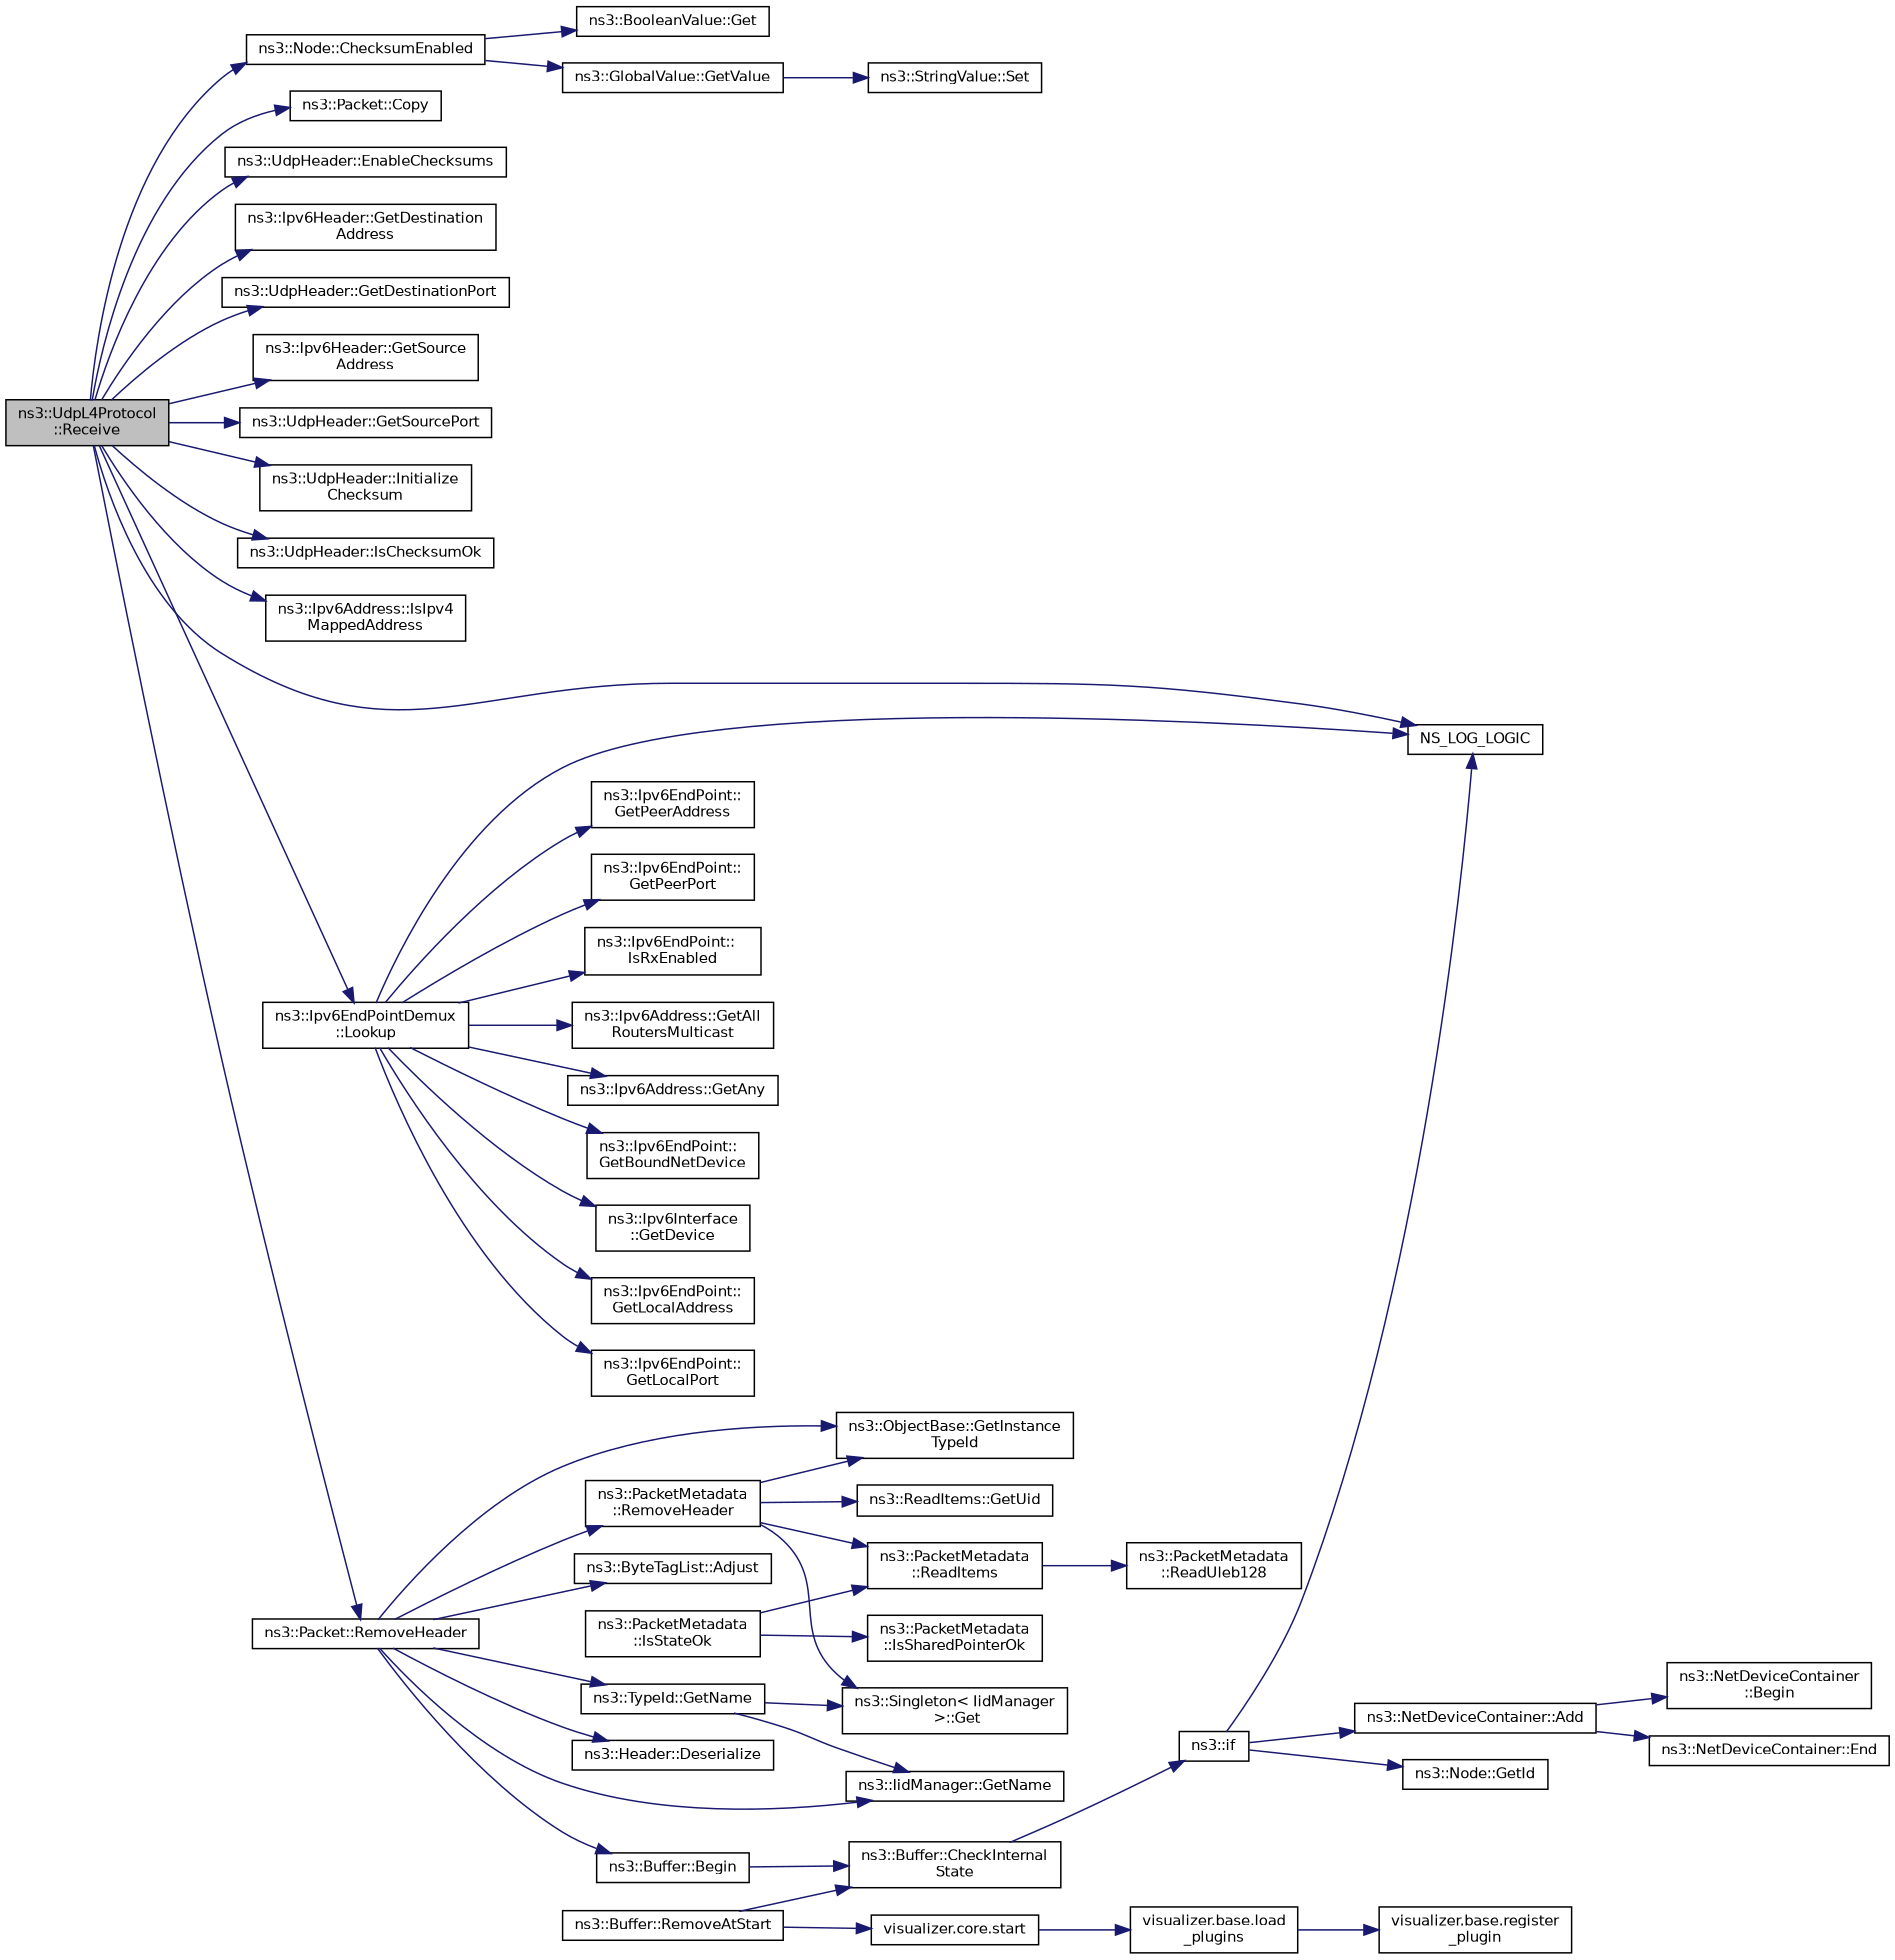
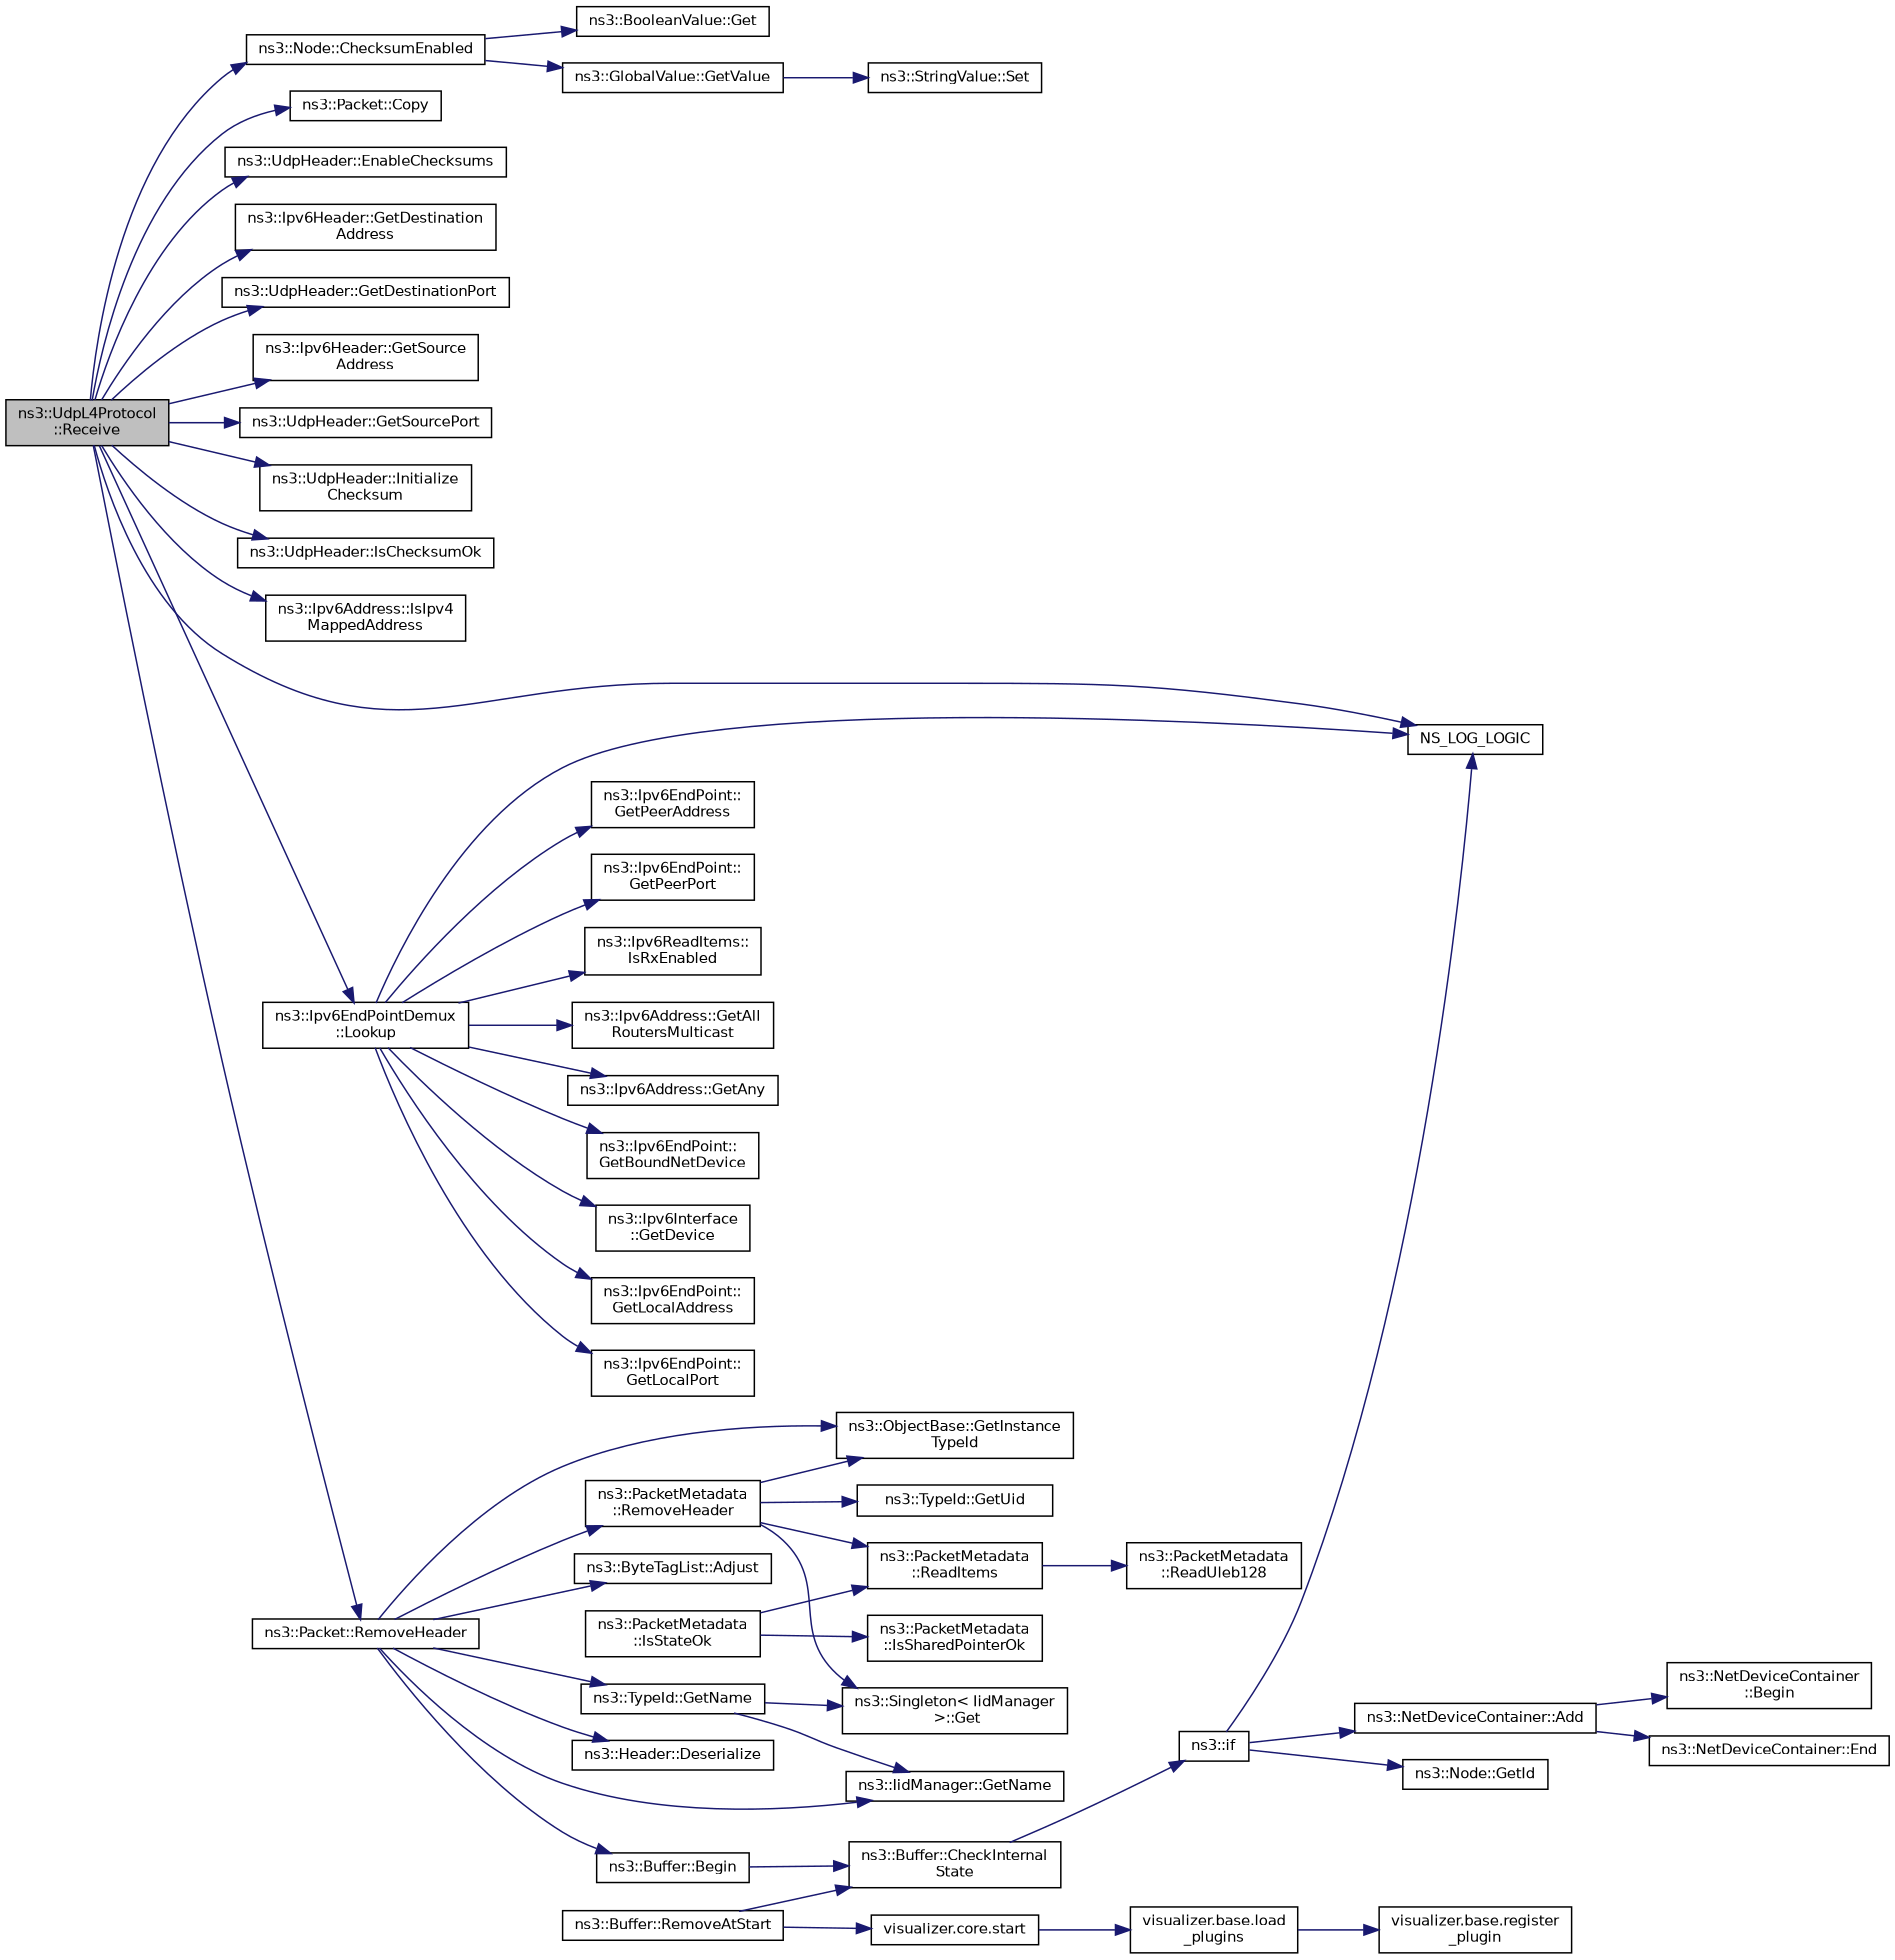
  digraph {
    fontname="DejaVu Sans"
    rankdir=LR
    node [color=black fillcolor=white fontname="DejaVu Sans" fontsize=10 shape=record style=filled]
    edge [color=midnightblue fontname="DejaVu Sans" fontsize=10 labelfontname=Helvetica labelfontsize=10 style=solid]
    n1 [fillcolor=grey75 fontcolor=black height=0.2 label="ns3::UdpL4Protocol\l::Receive" width=0.4]
    n2 [height=0.2 label="ns3::Node::ChecksumEnabled" width=0.4]
    n3 [height=0.2 label="ns3::Packet::Copy" width=0.4]
    n4 [height=0.2 label="ns3::UdpHeader::EnableChecksums" width=0.4]
    n5 [height=0.2 label="ns3::Ipv6Header::GetDestination\lAddress" width=0.4]
    n6 [height=0.2 label="ns3::UdpHeader::GetDestinationPort" width=0.4]
    n7 [height=0.2 label="ns3::Ipv6Header::GetSource\lAddress" width=0.4]
    n8 [height=0.2 label="ns3::UdpHeader::GetSourcePort" width=0.4]
    n9 [height=0.2 label="ns3::UdpHeader::Initialize\lChecksum" width=0.4]
    n10 [height=0.2 label="ns3::UdpHeader::IsChecksumOk" width=0.4]
    n11 [height=0.2 label="ns3::Ipv6Address::IsIpv4\lMappedAddress" width=0.4]
    n12 [height=0.2 label="ns3::Ipv6EndPointDemux\l::Lookup" width=0.4]
    n13 [height=0.2 label=NS_LOG_LOGIC width=0.4]
    n14 [height=0.2 label="ns3::Packet::RemoveHeader" width=0.4]
    n15 [height=0.2 label="ns3::BooleanValue::Get" width=0.4]
    n16 [height=0.2 label="ns3::GlobalValue::GetValue" width=0.4]
    n17 [height=0.2 label="ns3::Ipv6Address::GetAll\lRoutersMulticast" width=0.4]
    n18 [height=0.2 label="ns3::Ipv6Address::GetAny" width=0.4]
    n19 [height=0.2 label="ns3::Ipv6EndPoint::\lGetBoundNetDevice" width=0.4]
    n20 [height=0.2 label="ns3::Ipv6Interface\l::GetDevice" width=0.4]
    n21 [height=0.2 label="ns3::Ipv6EndPoint::\lGetLocalAddress" width=0.4]
    n22 [height=0.2 label="ns3::Ipv6EndPoint::\lGetLocalPort" width=0.4]
    n23 [height=0.2 label="ns3::Ipv6EndPoint::\lGetPeerAddress" width=0.4]
    n24 [height=0.2 label="ns3::Ipv6EndPoint::\lGetPeerPort" width=0.4]
-   n25 [height=0.2 label="ns3::Ipv6EndPoint::\lIsRxEnabled" width=0.4]
+   n25 [height=0.2 label="ns3::Ipv6ReadItems::\lIsRxEnabled" width=0.4]
    n26 [height=0.2 label="ns3::ByteTagList::Adjust" width=0.4]
    n27 [height=0.2 label="ns3::Buffer::Begin" width=0.4]
    n28 [height=0.2 label="ns3::Header::Deserialize" width=0.4]
    n29 [height=0.2 label="ns3::ObjectBase::GetInstance\lTypeId" width=0.4]
    n30 [height=0.2 label="ns3::TypeId::GetName" width=0.4]
    n31 [height=0.2 label="ns3::PacketMetadata\l::RemoveHeader" width=0.4]
    n32 [height=0.2 label="ns3::IidManager::GetName" width=0.4]
    n33 [height=0.2 label="ns3::StringValue::Set" width=0.4]
    n34 [height=0.2 label="ns3::Buffer::CheckInternal\lState" width=0.4]
    n35 [height=0.2 label="ns3::Singleton\< IidManager\l \>::Get" width=0.4]
    n36 [height=0.2 label="ns3::Buffer::RemoveAtStart" width=0.4]
    n37 [height=0.2 label="visualizer.core.start" width=0.4]
-   n38 [height=0.2 label="ns3::ReadItems::GetUid" width=0.4]
+   n38 [height=0.2 label="ns3::TypeId::GetUid" width=0.4]
    n39 [height=0.2 label="ns3::PacketMetadata\l::ReadItems" width=0.4]
    n40 [height=0.2 label="ns3::if" width=0.4]
    n41 [height=0.2 label="ns3::NetDeviceContainer::Add" width=0.4]
    n42 [height=0.2 label="ns3::Node::GetId" width=0.4]
    n43 [height=0.2 label="ns3::NetDeviceContainer\l::Begin" width=0.4]
    n44 [height=0.2 label="ns3::NetDeviceContainer::End" width=0.4]
    n45 [height=0.2 label="visualizer.base.load\l_plugins" width=0.4]
    n46 [height=0.2 label="visualizer.base.register\l_plugin" width=0.4]
    n47 [height=0.2 label="ns3::PacketMetadata\l::IsStateOk" width=0.4]
    n48 [height=0.2 label="ns3::PacketMetadata\l::IsSharedPointerOk" width=0.4]
    n49 [height=0.2 label="ns3::PacketMetadata\l::ReadUleb128" width=0.4]
    n1 -> n2
    n1 -> n3
    n1 -> n4
    n1 -> n5
    n1 -> n6
    n1 -> n7
    n1 -> n8
    n1 -> n9
    n1 -> n10
    n1 -> n11
    n1 -> n12
    n1 -> n13
    n1 -> n14
    n2 -> n15
    n2 -> n16
    n12 -> n13
    n12 -> n17
    n12 -> n18
    n12 -> n19
    n12 -> n20
    n12 -> n21
    n12 -> n22
    n12 -> n23
    n12 -> n24
    n12 -> n25
    n14 -> n26
    n14 -> n27
    n14 -> n28
    n14 -> n29
    n14 -> n30
    n14 -> n31
    n14 -> n32
    n16 -> n33
    n27 -> n34
    n30 -> n32
    n30 -> n35
    n31 -> n29
    n31 -> n35
    n31 -> n38
    n31 -> n39
    n34 -> n40
    n36 -> n34
    n36 -> n37
    n37 -> n45
    n39 -> n49
    n40 -> n13
    n40 -> n41
    n40 -> n42
    n41 -> n43
    n41 -> n44
    n45 -> n46
    n47 -> n39
    n47 -> n48
  }
